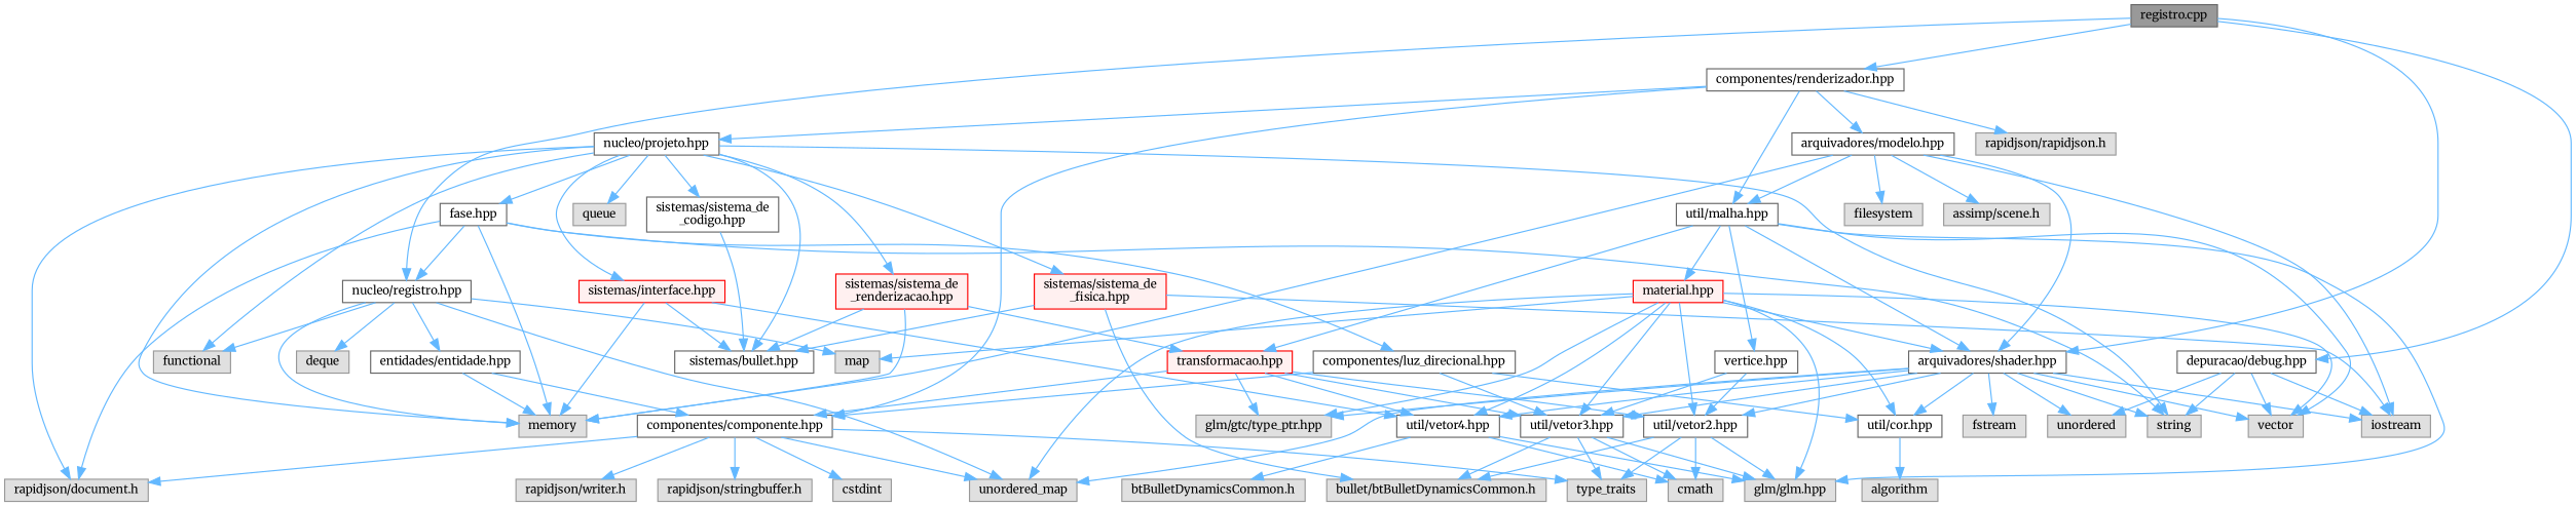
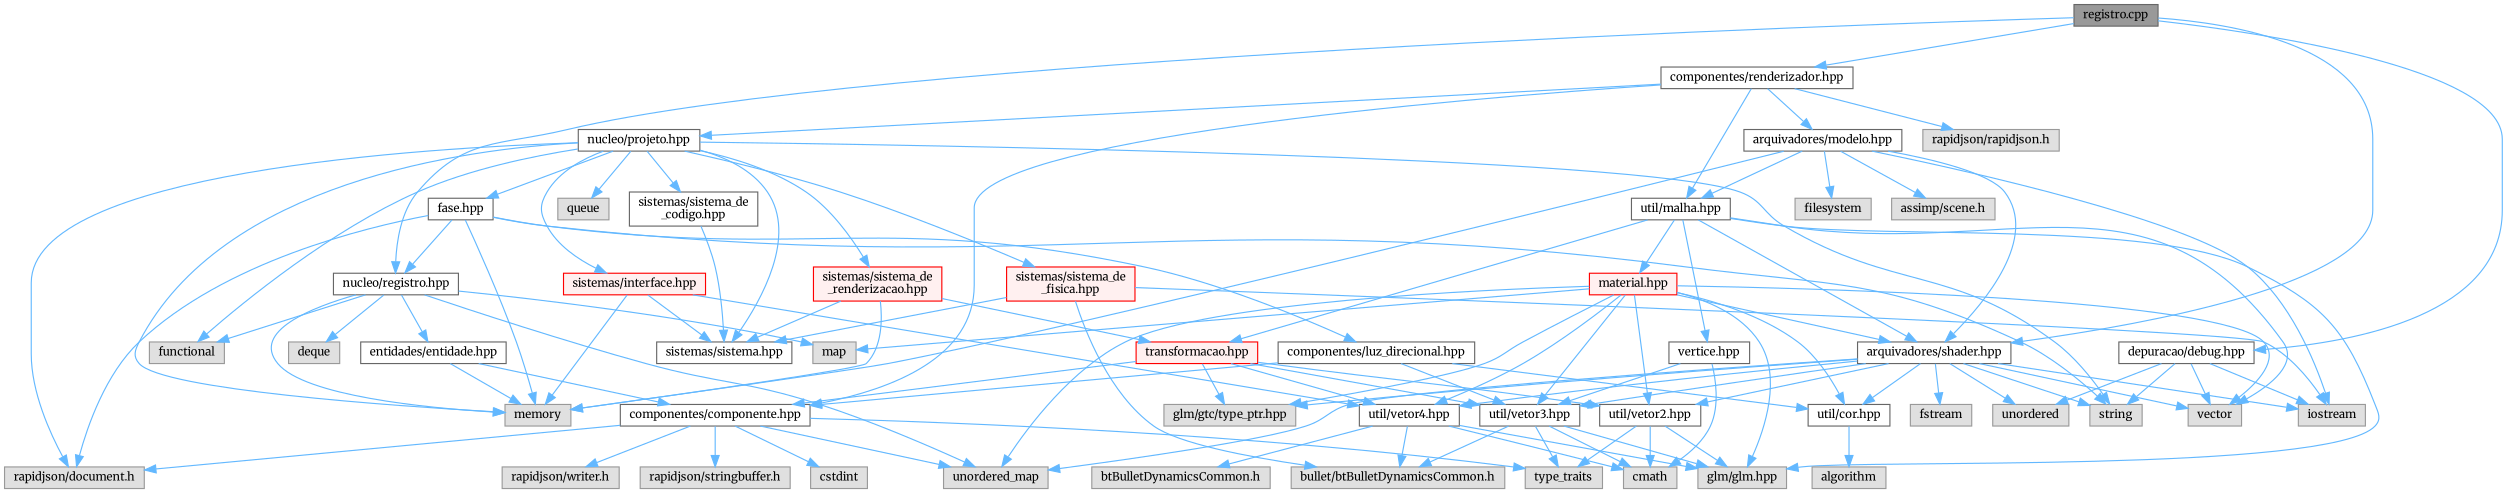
  digraph {
    fontname=Merriweather
    node [color=grey60 fillcolor="#E0E0E0" fontname=Merriweather fontsize=10 shape=box style=filled]
    edge [color=steelblue1 fontname=Merriweather fontsize=10 labelfontname=Helvetica labelfontsize=10 style=solid]
    n1 [color=gray40 fillcolor=grey60 fontcolor=black height=0.2 label="registro.cpp" width=0.4]
    n2 [color=grey40 fillcolor=white height=0.2 label="nucleo/registro.hpp" width=0.4]
    n3 [color=grey40 fillcolor=white height=0.2 label="componentes/renderizador.hpp" width=0.4]
    n4 [color=grey40 fillcolor=white height=0.2 label="arquivadores/shader.hpp" width=0.4]
    n5 [color=grey40 fillcolor=white height=0.2 label="depuracao/debug.hpp" width=0.4]
    n6 [color=grey40 fillcolor=white height=0.2 label="entidades/entidade.hpp" width=0.4]
    n7 [height=0.2 label=unordered_map width=0.4]
    n8 [height=0.2 label=map width=0.4]
    n9 [height=0.2 label=deque width=0.4]
    n10 [height=0.2 label=memory width=0.4]
    n11 [height=0.2 label=functional width=0.4]
    n12 [color=grey40 fillcolor=white height=0.2 label="componentes/componente.hpp" width=0.4]
    n13 [height=0.2 label="rapidjson/rapidjson.h" width=0.4]
    n14 [color=grey40 fillcolor=white height=0.2 label="nucleo/projeto.hpp" width=0.4]
    n15 [color=grey40 fillcolor=white height=0.2 label="util/malha.hpp" width=0.4]
    n16 [color=grey40 fillcolor=white height=0.2 label="arquivadores/modelo.hpp" width=0.4]
    n17 [height=0.2 label=string width=0.4]
    n18 [color=grey40 fillcolor=white height=0.2 label="util/vetor3.hpp" width=0.4]
    n19 [color=grey40 fillcolor=white height=0.2 label="util/cor.hpp" width=0.4]
    n20 [height=0.2 label=iostream width=0.4]
    n21 [color=grey40 fillcolor=white height=0.2 label="util/vetor2.hpp" width=0.4]
    n22 [color=grey40 fillcolor=white height=0.2 label="util/vetor4.hpp" width=0.4]
    n23 [height=0.2 label="glm/gtc/type_ptr.hpp" width=0.4]
    n24 [height=0.2 label=vector width=0.4]
    n25 [height=0.2 label=fstream width=0.4]
    n26 [height=0.2 label=unordered width=0.4]
    n27 [height=0.2 label=cstdint width=0.4]
    n28 [height=0.2 label=type_traits width=0.4]
    n29 [height=0.2 label="rapidjson/document.h" width=0.4]
    n30 [height=0.2 label="rapidjson/writer.h" width=0.4]
    n31 [height=0.2 label="rapidjson/stringbuffer.h" width=0.4]
    n32 [height=0.2 label=queue width=0.4]
    n33 [color=grey40 fillcolor=white height=0.2 label="fase.hpp" width=0.4]
-   n34 [color=grey40 fillcolor=white height=0.2 label="sistemas/bullet.hpp" width=0.4]
+   n34 [color=grey40 fillcolor=white height=0.2 label="sistemas/sistema.hpp" width=0.4]
    n35 [color=red fillcolor="#FFF0F0" height=0.2 label="sistemas/sistema_de\l_fisica.hpp" width=0.4]
    n36 [color=red fillcolor="#FFF0F0" height=0.2 label="sistemas/sistema_de\l_renderizacao.hpp" width=0.4]
    n37 [color=grey40 fillcolor=white height=0.2 label="sistemas/sistema_de\l_codigo.hpp" width=0.4]
    n38 [color=red fillcolor="#FFF0F0" height=0.2 label="sistemas/interface.hpp" width=0.4]
    n39 [height=0.2 label="glm/glm.hpp" width=0.4]
    n40 [color=red fillcolor="#FFF0F0" height=0.2 label="transformacao.hpp" width=0.4]
    n41 [color=red fillcolor="#FFF0F0" height=0.2 label="material.hpp" width=0.4]
    n42 [color=grey40 fillcolor=white height=0.2 label="vertice.hpp" width=0.4]
    n43 [height=0.2 label="assimp/scene.h" width=0.4]
    n44 [height=0.2 label=filesystem width=0.4]
    n45 [color=grey40 fillcolor=white height=0.2 label="componentes/luz_direcional.hpp" width=0.4]
    n46 [height=0.2 label="bullet/btBulletDynamicsCommon.h" width=0.4]
    n47 [height=0.2 label=cmath width=0.4]
    n48 [height=0.2 label=algorithm width=0.4]
    n49 [height=0.2 label="btBulletDynamicsCommon.h" width=0.4]
    n1 -> n2
    n1 -> n3
    n1 -> n4
    n1 -> n5
    n2 -> n6
    n2 -> n7
    n2 -> n8
    n2 -> n9
    n2 -> n10
    n2 -> n11
    n3 -> n12
    n3 -> n13
    n3 -> n14
    n3 -> n15
    n3 -> n16
    n4 -> n7
    n4 -> n17
    n4 -> n18
    n4 -> n19
    n4 -> n20
    n4 -> n21
    n4 -> n22
    n4 -> n23
    n4 -> n24
    n4 -> n25
    n4 -> n26
    n5 -> n17
    n5 -> n20
    n5 -> n24
    n5 -> n26
    n6 -> n10
    n6 -> n12
    n12 -> n7
    n12 -> n27
    n12 -> n28
    n12 -> n29
    n12 -> n30
    n12 -> n31
    n14 -> n10
    n14 -> n11
    n14 -> n17
    n14 -> n29
    n14 -> n32
    n14 -> n33
    n14 -> n34
    n14 -> n35
    n14 -> n36
    n14 -> n37
    n14 -> n38
    n15 -> n4
    n15 -> n24
    n15 -> n39
    n15 -> n40
    n15 -> n41
    n15 -> n42
    n16 -> n4
    n16 -> n10
    n16 -> n15
    n16 -> n20
    n16 -> n43
    n16 -> n44
    n18 -> n28
    n18 -> n39
    n18 -> n46
    n18 -> n47
    n19 -> n48
    n21 -> n28
    n21 -> n39
-   n21 -> n46
+   n22 -> n46
    n21 -> n47
    n22 -> n39
    n22 -> n47
    n22 -> n49
    n33 -> n2
    n33 -> n10
    n33 -> n17
    n33 -> n29
    n33 -> n45
    n35 -> n20
    n35 -> n34
    n35 -> n46
    n36 -> n10
    n36 -> n34
    n36 -> n40
    n37 -> n34
    n38 -> n10
    n38 -> n22
    n38 -> n34
    n40 -> n12
    n40 -> n18
    n40 -> n21
    n40 -> n22
    n40 -> n23
    n41 -> n4
    n41 -> n7
    n41 -> n8
    n41 -> n18
    n41 -> n19
    n41 -> n21
    n41 -> n22
    n41 -> n23
    n41 -> n24
    n41 -> n39
    n42 -> n18
-   n42 -> n21
+   n42 -> n47
    n45 -> n12
    n45 -> n18
    n45 -> n19
  }
